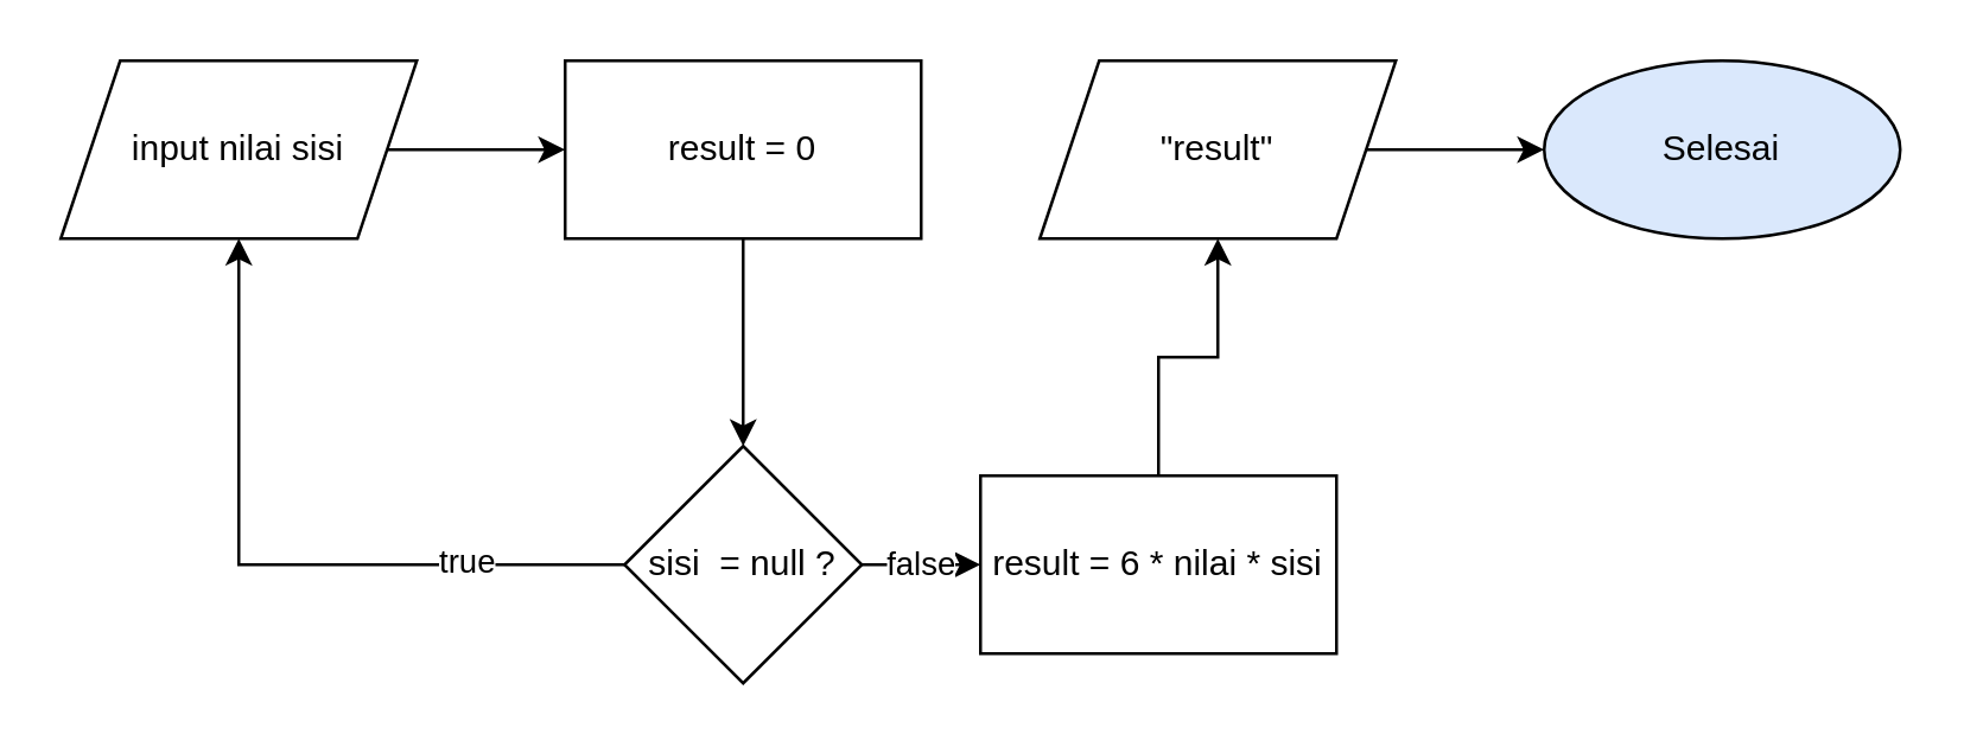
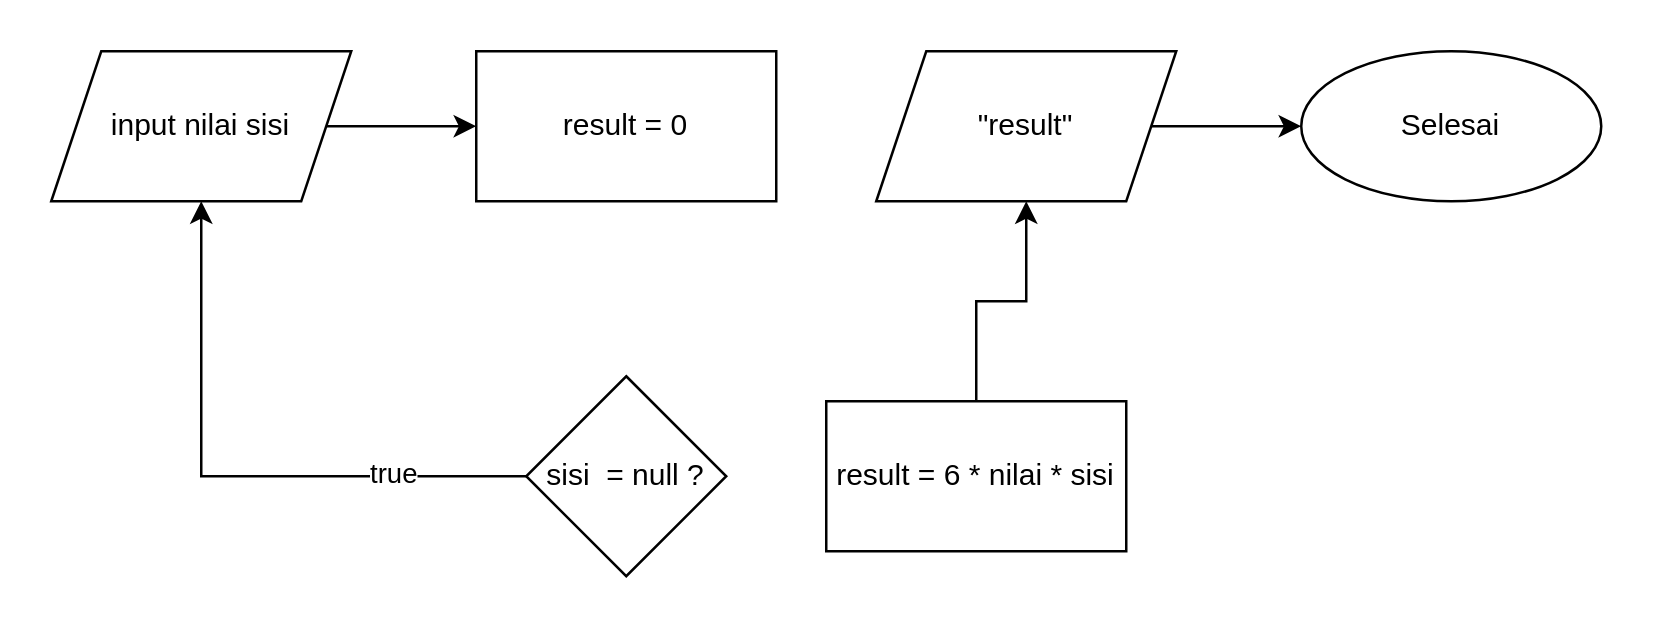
  <mxCell id="0" />
  <mxCell id="1" parent="0" />
  <mxCell id="2" value="" style="edgeStyle=orthogonalEdgeStyle;rounded=0;orthogonalLoop=1;jettySize=auto;html=1;" parent="1" source="3" target="5" edge="1"><mxGeometry relative="1" as="geometry" /></mxCell>
  <mxCell id="3" value="input nilai sisi" style="shape=parallelogram;perimeter=parallelogramPerimeter;whiteSpace=wrap;html=1;fixedSize=1;" parent="1" vertex="1"><mxGeometry x="20" y="20" width="120" height="60" as="geometry" /></mxCell>
- <mxCell id="4" value="" style="edgeStyle=orthogonalEdgeStyle;rounded=0;orthogonalLoop=1;jettySize=auto;html=1;" edge="1" parent="1" source="5" target="12"><mxGeometry relative="1" as="geometry" /></mxCell>
  <mxCell id="5" value="result = 0" style="whiteSpace=wrap;html=1;" parent="1" vertex="1"><mxGeometry x="190" y="20" width="120" height="60" as="geometry" /></mxCell>
  <mxCell id="6" value="" style="edgeStyle=orthogonalEdgeStyle;rounded=0;orthogonalLoop=1;jettySize=auto;html=1;" parent="1" source="7" target="8" edge="1"><mxGeometry relative="1" as="geometry" /></mxCell>
  <mxCell id="7" value="&quot;result&quot;" style="shape=parallelogram;perimeter=parallelogramPerimeter;whiteSpace=wrap;html=1;fixedSize=1;" parent="1" vertex="1"><mxGeometry x="350" y="20" width="120" height="60" as="geometry" /></mxCell>
- <mxCell id="8" value="Selesai" style="ellipse;whiteSpace=wrap;html=1;fillColor=#dae8fc;" parent="1" vertex="1"><mxGeometry x="520" y="20" width="120" height="60" as="geometry" /></mxCell>
+ <mxCell id="8" value="Selesai" style="ellipse;whiteSpace=wrap;html=1;" parent="1" vertex="1"><mxGeometry x="520" y="20" width="120" height="60" as="geometry" /></mxCell>
  <mxCell id="9" style="edgeStyle=orthogonalEdgeStyle;rounded=0;orthogonalLoop=1;jettySize=auto;html=1;entryX=0.5;entryY=1;entryDx=0;entryDy=0;" edge="1" parent="1" source="12" target="3"><mxGeometry relative="1" as="geometry" /></mxCell>
  <mxCell id="10" value="true" style="edgeLabel;html=1;align=center;verticalAlign=middle;resizable=0;points=[];" vertex="1" connectable="0" parent="9"><mxGeometry x="-0.55" y="-2" relative="1" as="geometry"><mxPoint as="offset" /></mxGeometry></mxCell>
- <mxCell id="11" value="false" style="edgeStyle=orthogonalEdgeStyle;rounded=0;orthogonalLoop=1;jettySize=auto;html=1;" edge="1" parent="1" source="12" target="14"><mxGeometry relative="1" as="geometry"><mxPoint x="380" y="190" as="targetPoint" /></mxGeometry></mxCell>
  <mxCell id="12" value="sisi&amp;nbsp; = null ?" style="rhombus;whiteSpace=wrap;html=1;" vertex="1" parent="1"><mxGeometry x="210" y="150" width="80" height="80" as="geometry" /></mxCell>
  <mxCell id="13" style="edgeStyle=orthogonalEdgeStyle;rounded=0;orthogonalLoop=1;jettySize=auto;html=1;entryX=0.5;entryY=1;entryDx=0;entryDy=0;" edge="1" parent="1" source="14" target="7"><mxGeometry relative="1" as="geometry" /></mxCell>
  <mxCell id="14" value="&lt;span style=&quot;&quot;&gt;result = 6 * nilai * sisi&lt;/span&gt;" style="rounded=0;whiteSpace=wrap;html=1;" vertex="1" parent="1"><mxGeometry x="330" y="160" width="120" height="60" as="geometry" /></mxCell>
